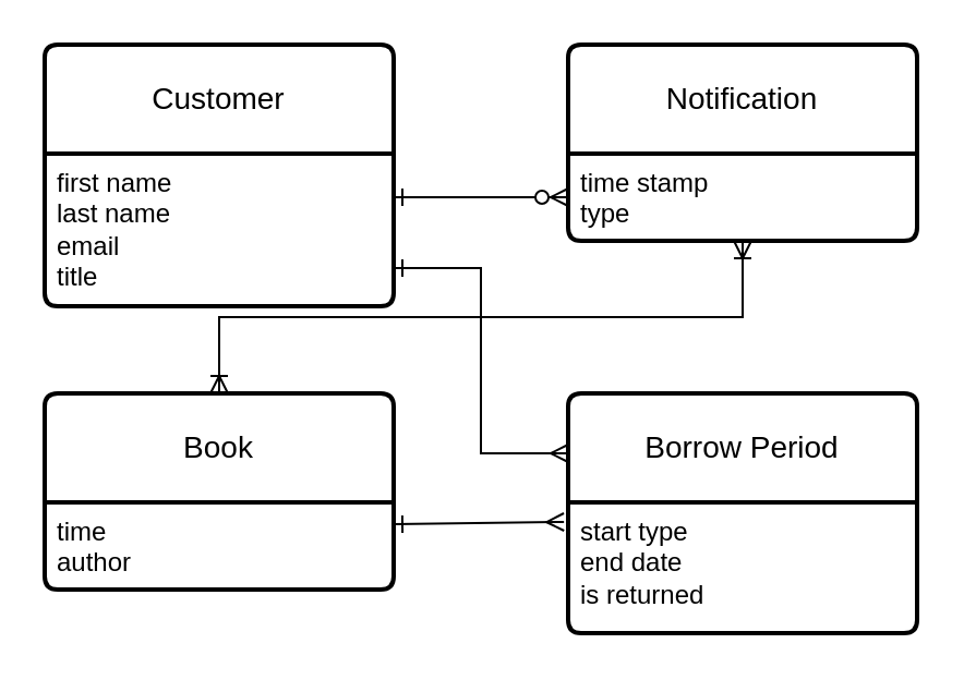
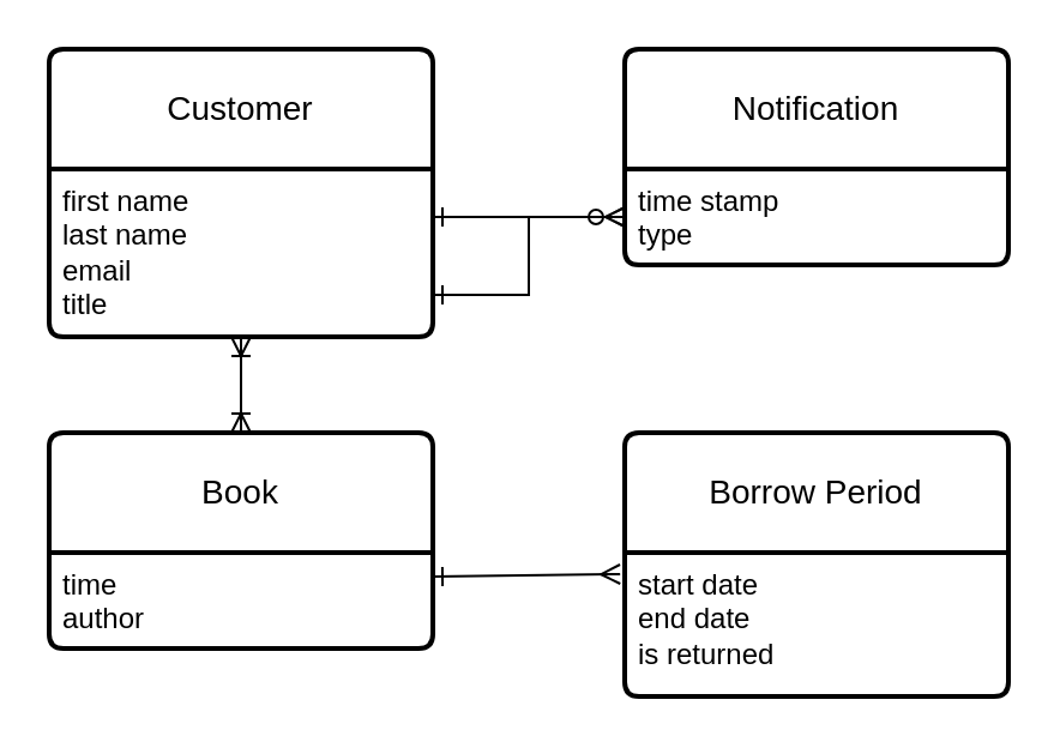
  <mxCell id="0" />
  <mxCell id="1" parent="0" />
- <mxCell id="2" style="edgeStyle=orthogonalEdgeStyle;rounded=0;orthogonalLoop=1;jettySize=auto;html=1;exitX=0.5;exitY=0;exitDx=0;exitDy=0;startArrow=ERoneToMany;startFill=0;endArrow=ERoneToMany;endFill=0;" parent="1" source="9" target="6" edge="1"><mxGeometry relative="1" as="geometry"><mxPoint x="-100" y="437.5" as="targetPoint" /></mxGeometry></mxCell>
+ <mxCell id="2" style="edgeStyle=orthogonalEdgeStyle;rounded=0;orthogonalLoop=1;jettySize=auto;html=1;exitX=0.5;exitY=0;exitDx=0;exitDy=0;entryX=0.5;entryY=1;entryDx=0;entryDy=0;startArrow=ERoneToMany;startFill=0;endArrow=ERoneToMany;endFill=0;" parent="1" source="9" target="4" edge="1"><mxGeometry relative="1" as="geometry"><mxPoint x="-100" y="437.5" as="targetPoint" /></mxGeometry></mxCell>
  <mxCell id="3" value="Customer" style="swimlane;childLayout=stackLayout;horizontal=1;startSize=50;horizontalStack=0;rounded=1;fontSize=14;fontStyle=0;strokeWidth=2;resizeParent=0;resizeLast=1;shadow=0;dashed=0;align=center;arcSize=4;whiteSpace=wrap;html=1;" vertex="1" parent="1"><mxGeometry x="20" width="160" height="120" as="geometry" y="20" /></mxCell>
  <mxCell id="4" value="&lt;div&gt;first name&lt;/div&gt;&lt;div&gt;last name &lt;br&gt;&lt;/div&gt;&lt;div&gt;email&lt;/div&gt;&lt;div&gt;title&lt;br&gt;&lt;/div&gt;" style="align=left;strokeColor=none;fillColor=none;spacingLeft=4;fontSize=12;verticalAlign=top;resizable=0;rotatable=0;part=1;html=1;" vertex="1" parent="3"><mxGeometry y="50" width="160" height="70" as="geometry" /></mxCell>
  <mxCell id="5" value="Notification" style="swimlane;childLayout=stackLayout;horizontal=1;startSize=50;horizontalStack=0;rounded=1;fontSize=14;fontStyle=0;strokeWidth=2;resizeParent=0;resizeLast=1;shadow=0;dashed=0;align=center;arcSize=4;whiteSpace=wrap;html=1;" vertex="1" parent="1"><mxGeometry x="260" width="160" height="90" as="geometry" y="20" /></mxCell>
  <mxCell id="6" value="&lt;div&gt;time stamp&lt;/div&gt;&lt;div&gt;type&lt;br&gt;&lt;/div&gt;" style="align=left;strokeColor=none;fillColor=none;spacingLeft=4;fontSize=12;verticalAlign=top;resizable=0;rotatable=0;part=1;html=1;" vertex="1" parent="5"><mxGeometry y="50" width="160" height="40" as="geometry" /></mxCell>
  <mxCell id="7" value="Borrow Period" style="swimlane;childLayout=stackLayout;horizontal=1;startSize=50;horizontalStack=0;rounded=1;fontSize=14;fontStyle=0;strokeWidth=2;resizeParent=0;resizeLast=1;shadow=0;dashed=0;align=center;arcSize=4;whiteSpace=wrap;html=1;" vertex="1" parent="1"><mxGeometry x="260" y="180" width="160" height="110" as="geometry" /></mxCell>
- <mxCell id="8" value="&lt;div&gt;start type&lt;/div&gt;&lt;div&gt;end date&lt;/div&gt;&lt;div&gt;is returned&lt;br&gt;&lt;/div&gt;" style="align=left;strokeColor=none;fillColor=none;spacingLeft=4;fontSize=12;verticalAlign=top;resizable=0;rotatable=0;part=1;html=1;" vertex="1" parent="7"><mxGeometry y="50" width="160" height="60" as="geometry" /></mxCell>
+ <mxCell id="8" value="&lt;div&gt;start date&lt;/div&gt;&lt;div&gt;end date&lt;/div&gt;&lt;div&gt;is returned&lt;br&gt;&lt;/div&gt;" style="align=left;strokeColor=none;fillColor=none;spacingLeft=4;fontSize=12;verticalAlign=top;resizable=0;rotatable=0;part=1;html=1;" vertex="1" parent="7"><mxGeometry y="50" width="160" height="60" as="geometry" /></mxCell>
  <mxCell id="9" value="Book" style="swimlane;childLayout=stackLayout;horizontal=1;startSize=50;horizontalStack=0;rounded=1;fontSize=14;fontStyle=0;strokeWidth=2;resizeParent=0;resizeLast=1;shadow=0;dashed=0;align=center;arcSize=4;whiteSpace=wrap;html=1;" vertex="1" parent="1"><mxGeometry x="20" y="180" width="160" height="90" as="geometry" /></mxCell>
  <mxCell id="10" value="&lt;div&gt;time&lt;/div&gt;&lt;div&gt;author&lt;/div&gt;&lt;div&gt;&lt;br&gt;&lt;/div&gt;" style="align=left;strokeColor=none;fillColor=none;spacingLeft=4;fontSize=12;verticalAlign=top;resizable=0;rotatable=0;part=1;html=1;" vertex="1" parent="9"><mxGeometry y="50" width="160" height="40" as="geometry" /></mxCell>
  <mxCell id="11" value="" style="fontSize=12;html=1;endArrow=ERzeroToMany;endFill=1;rounded=0;entryX=0;entryY=0.5;entryDx=0;entryDy=0;startArrow=ERone;startFill=0;" edge="1" parent="1" target="6"><mxGeometry width="100" height="100" relative="1" as="geometry"><mxPoint x="180" y="90" as="sourcePoint" /><mxPoint x="300" y="90" as="targetPoint" /></mxGeometry></mxCell>
- <mxCell id="12" style="rounded=0;orthogonalLoop=1;jettySize=auto;html=1;exitX=1;exitY=0.75;exitDx=0;exitDy=0;entryX=0;entryY=0.25;entryDx=0;entryDy=0;startArrow=ERone;startFill=0;endArrow=ERmany;endFill=0;edgeStyle=orthogonalEdgeStyle;" edge="1" parent="1" source="4" target="7"><mxGeometry relative="1" as="geometry"><mxPoint x="210" y="325" as="sourcePoint" /><mxPoint x="361" y="361" as="targetPoint" /></mxGeometry></mxCell>
+ <mxCell id="12" style="rounded=0;orthogonalLoop=1;jettySize=auto;html=1;exitX=1;exitY=0.75;exitDx=0;exitDy=0;startArrow=ERone;startFill=0;endArrow=ERmany;endFill=0;edgeStyle=orthogonalEdgeStyle;" edge="1" parent="1" source="4" target="6"><mxGeometry relative="1" as="geometry"><mxPoint x="210" y="325" as="sourcePoint" /><mxPoint x="361" y="361" as="targetPoint" /></mxGeometry></mxCell>
  <mxCell id="13" style="rounded=0;orthogonalLoop=1;jettySize=auto;html=1;exitX=1;exitY=0.25;exitDx=0;exitDy=0;entryX=-0.012;entryY=0.15;entryDx=0;entryDy=0;startArrow=ERone;startFill=0;endArrow=ERmany;endFill=0;entryPerimeter=0;" edge="1" parent="1" source="10" target="8"><mxGeometry relative="1" as="geometry"><mxPoint x="160" y="450" as="sourcePoint" /><mxPoint x="359" y="408" as="targetPoint" /></mxGeometry></mxCell>
